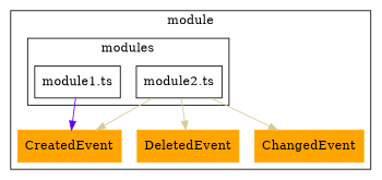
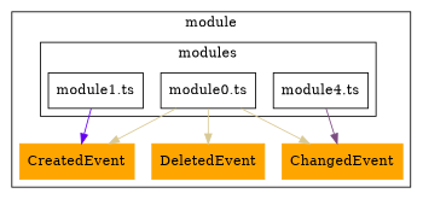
  digraph {
    compound=true
    splines=polyline
    node [shape=box]
    edge [color="#d9c995"]
    "module1.ts"
-   "module2.ts"
+   "module2.ts" [label="module0.ts"]
+   "module4.ts"
    CreatedEvent [color=orange style=filled]
    DeletedEvent [color=orange style=filled]
    ChangedEvent [color=orange style=filled]
    subgraph cluster_1 {
      label=module
      CreatedEvent
      DeletedEvent
      ChangedEvent
      subgraph cluster_2 {
        label=modules
        "module1.ts"
        "module2.ts"
+       "module4.ts"
      }
    }
    "module1.ts" -> CreatedEvent [color="#6500f1"]
    "module2.ts" -> CreatedEvent
    "module2.ts" -> DeletedEvent
    "module2.ts" -> ChangedEvent
+   "module4.ts" -> ChangedEvent [color="#7c4c81"]
  }
